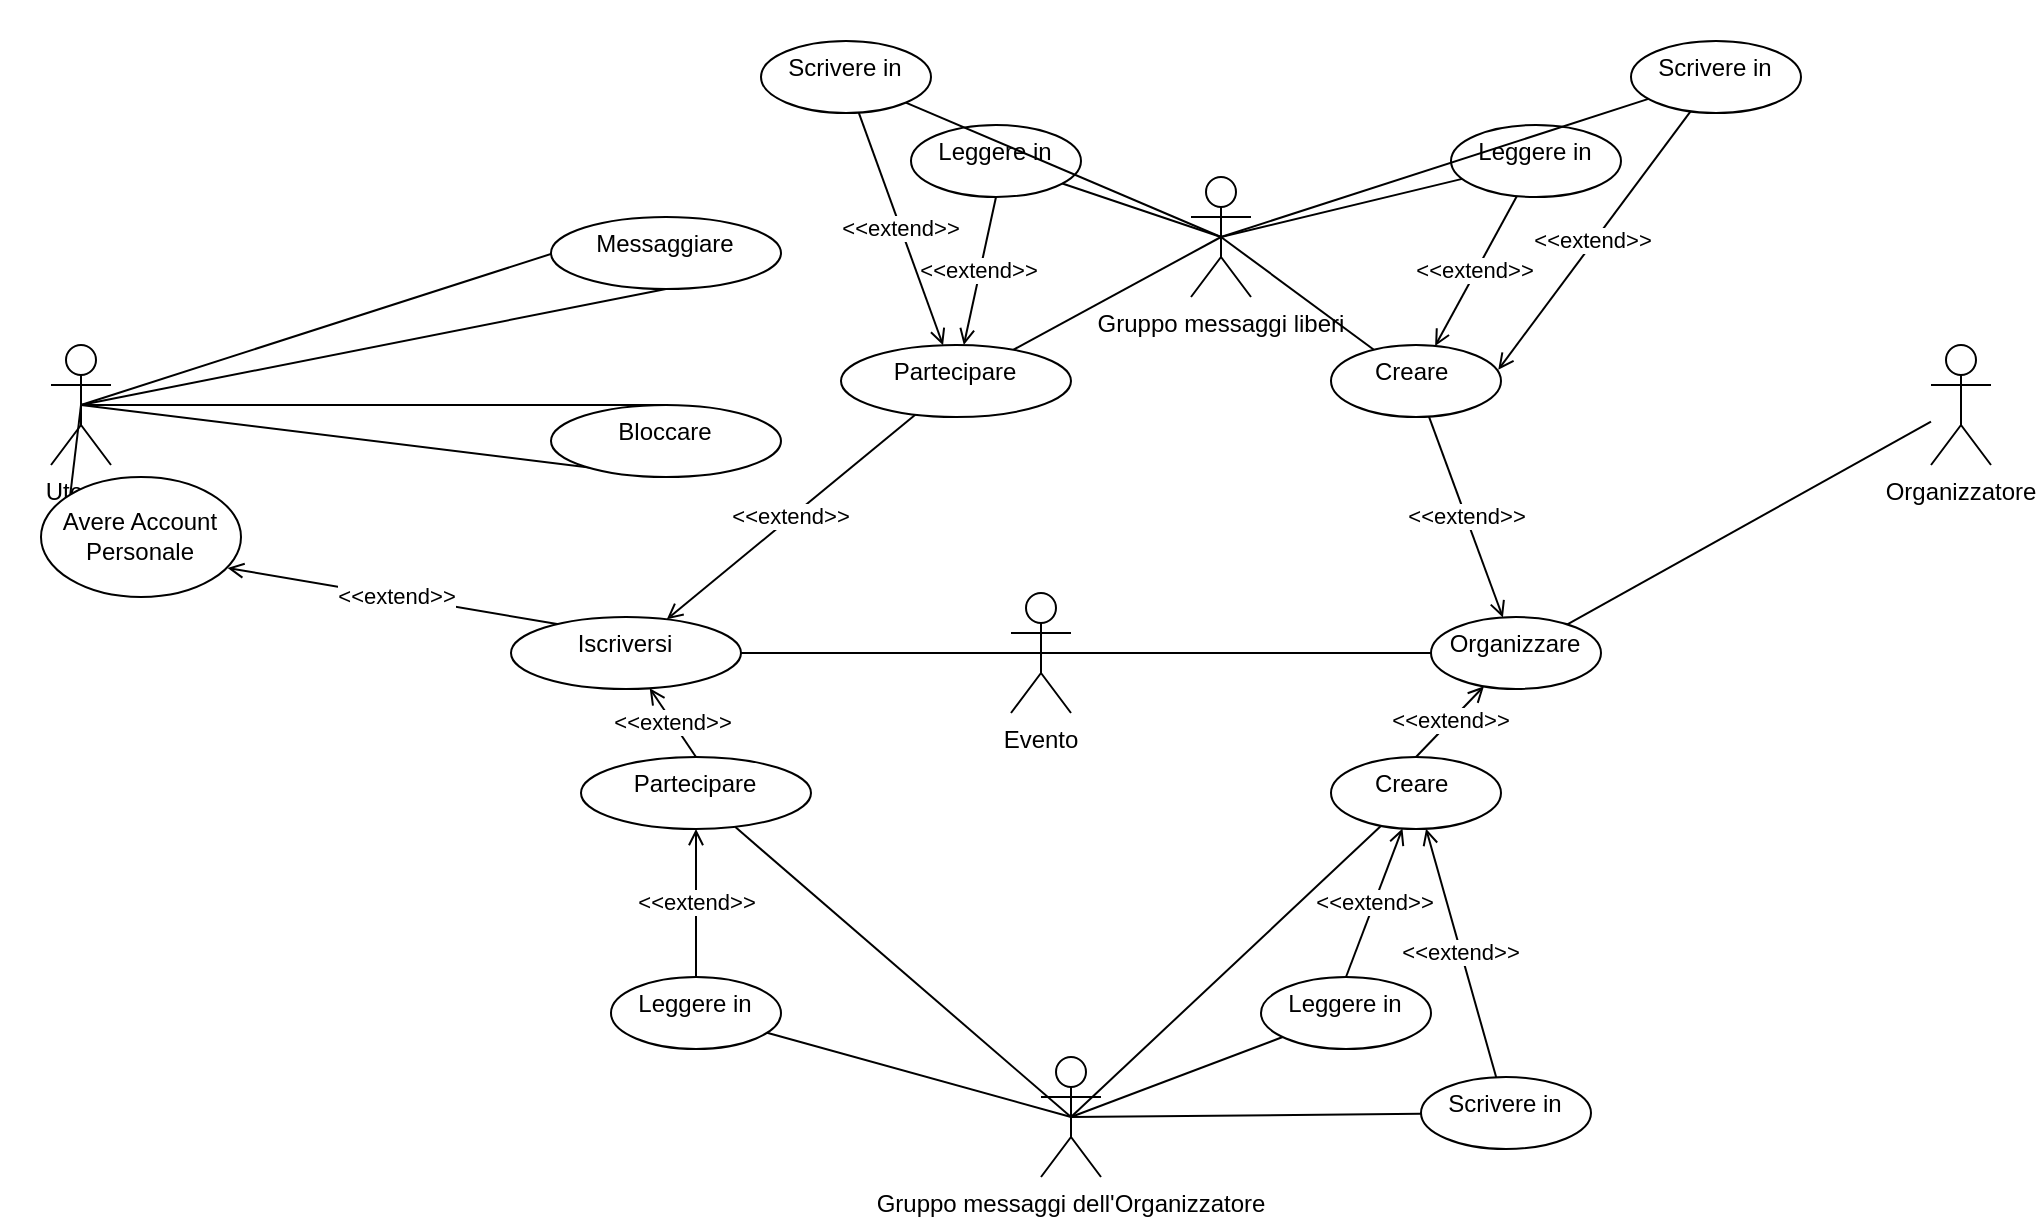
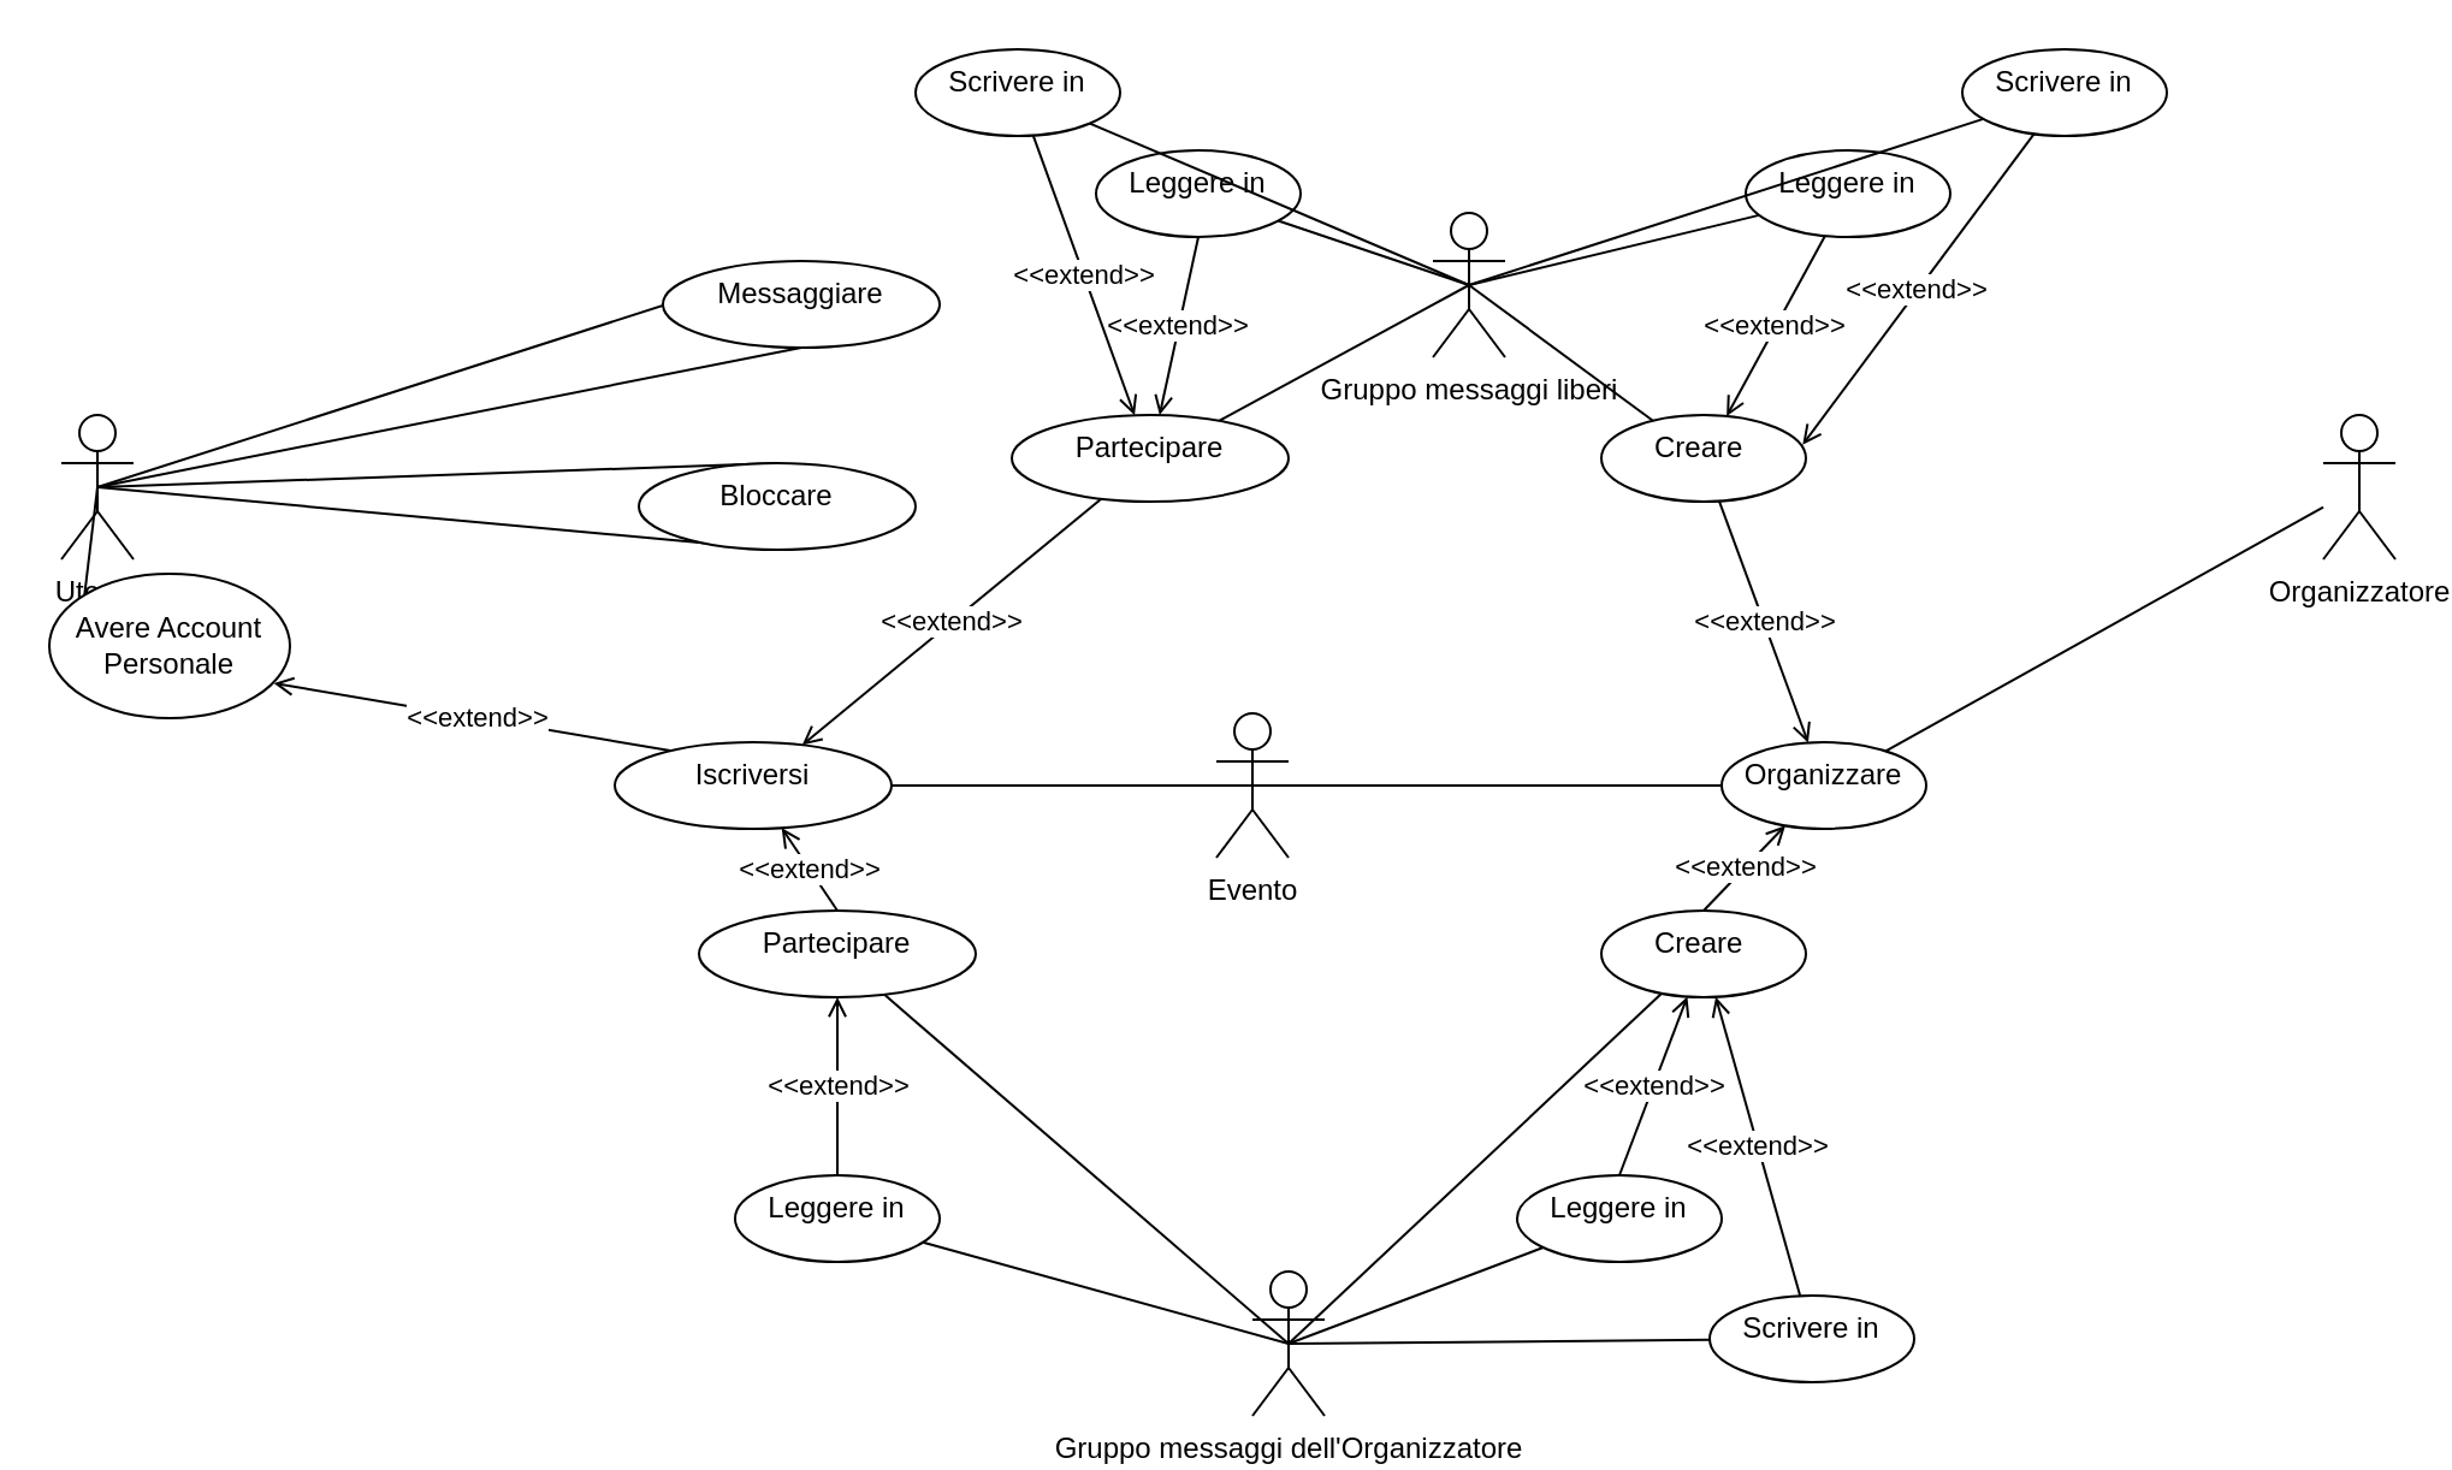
  <mxCell id="0" />
  <mxCell id="1" parent="0" />
  <mxCell id="2" value="" style="rounded=0;orthogonalLoop=1;jettySize=auto;html=1;endArrow=none;endFill=0;entryX=0.5;entryY=0;entryDx=0;entryDy=0;exitX=0.5;exitY=0.5;exitDx=0;exitDy=0;exitPerimeter=0;" edge="1" parent="1" source="5" target="7"><mxGeometry relative="1" as="geometry" /></mxCell>
  <mxCell id="3" style="edgeStyle=none;rounded=0;orthogonalLoop=1;jettySize=auto;html=1;entryX=0.5;entryY=0;entryDx=0;entryDy=0;endArrow=none;endFill=0;exitX=0.5;exitY=0.5;exitDx=0;exitDy=0;exitPerimeter=0;" edge="1" parent="1" source="5" target="9"><mxGeometry relative="1" as="geometry" /></mxCell>
  <mxCell id="4" value="&amp;lt;&amp;lt;extend&amp;gt;&amp;gt;" style="edgeStyle=none;rounded=0;orthogonalLoop=1;jettySize=auto;html=1;entryX=0.933;entryY=0.758;entryDx=0;entryDy=0;entryPerimeter=0;endArrow=open;endFill=0;exitX=0.233;exitY=0.115;exitDx=0;exitDy=0;exitPerimeter=0;startArrow=none;" edge="1" parent="1" source="20" target="52"><mxGeometry relative="1" as="geometry" /></mxCell>
  <mxCell id="5" value="Utente" style="shape=umlActor;verticalLabelPosition=bottom;verticalAlign=top;html=1;outlineConnect=0;" vertex="1" parent="1"><mxGeometry x="25" y="172" width="30" height="60" as="geometry" /></mxCell>
  <mxCell id="6" style="rounded=0;orthogonalLoop=1;jettySize=auto;html=1;entryX=0.5;entryY=0.5;entryDx=0;entryDy=0;entryPerimeter=0;endArrow=none;endFill=0;exitX=0.5;exitY=1;exitDx=0;exitDy=0;" edge="1" parent="1" source="7" target="5"><mxGeometry relative="1" as="geometry" /></mxCell>
  <mxCell id="7" value="Messaggiare" style="ellipse;whiteSpace=wrap;html=1;verticalAlign=top;" vertex="1" parent="1"><mxGeometry x="275" y="108" width="115" height="36" as="geometry" /></mxCell>
  <mxCell id="8" style="edgeStyle=none;rounded=0;orthogonalLoop=1;jettySize=auto;html=1;exitX=0.5;exitY=1;exitDx=0;exitDy=0;endArrow=none;endFill=0;entryX=0.5;entryY=0.5;entryDx=0;entryDy=0;entryPerimeter=0;" edge="1" parent="1" source="9" target="5"><mxGeometry relative="1" as="geometry"><mxPoint x="45" y="208" as="targetPoint" /></mxGeometry></mxCell>
- <mxCell id="9" value="Bloccare" style="ellipse;whiteSpace=wrap;html=1;verticalAlign=top;" vertex="1" parent="1"><mxGeometry x="275" y="202" width="115" height="36" as="geometry" /></mxCell>
+ <mxCell id="9" value="Bloccare" style="ellipse;whiteSpace=wrap;html=1;verticalAlign=top;" vertex="1" parent="1"><mxGeometry x="265" y="192" width="115" height="36" as="geometry" /></mxCell>
  <mxCell id="10" value="" style="edgeStyle=none;rounded=0;orthogonalLoop=1;jettySize=auto;html=1;endArrow=none;endFill=0;" edge="1" parent="1" source="11" target="15"><mxGeometry relative="1" as="geometry" /></mxCell>
  <mxCell id="11" value="Organizzatore" style="shape=umlActor;verticalLabelPosition=bottom;verticalAlign=top;html=1;outlineConnect=0;" vertex="1" parent="1"><mxGeometry x="965" y="172" width="30" height="60" as="geometry" /></mxCell>
  <mxCell id="12" style="edgeStyle=none;rounded=0;orthogonalLoop=1;jettySize=auto;html=1;entryX=0.5;entryY=0.5;entryDx=0;entryDy=0;entryPerimeter=0;endArrow=none;endFill=0;" edge="1" parent="1" source="15" target="16"><mxGeometry relative="1" as="geometry" /></mxCell>
  <mxCell id="13" value="&amp;lt;&amp;lt;extend&amp;gt;&amp;gt;" style="edgeStyle=none;rounded=0;orthogonalLoop=1;jettySize=auto;html=1;endArrow=open;endFill=0;" edge="1" parent="1" source="23" target="15"><mxGeometry relative="1" as="geometry" /></mxCell>
  <mxCell id="14" value="&amp;lt;&amp;lt;extend&amp;gt;&amp;gt;" style="edgeStyle=none;rounded=0;orthogonalLoop=1;jettySize=auto;html=1;endArrow=open;endFill=0;exitX=0.5;exitY=0;exitDx=0;exitDy=0;" edge="1" parent="1" source="41" target="15"><mxGeometry relative="1" as="geometry" /></mxCell>
  <mxCell id="15" value="Organizzare" style="ellipse;whiteSpace=wrap;html=1;verticalAlign=top;" vertex="1" parent="1"><mxGeometry x="715" y="308" width="85" height="36" as="geometry" /></mxCell>
  <mxCell id="16" value="Evento" style="shape=umlActor;verticalLabelPosition=bottom;verticalAlign=top;html=1;outlineConnect=0;" vertex="1" parent="1"><mxGeometry x="505" y="296" width="30" height="60" as="geometry" /></mxCell>
  <mxCell id="17" style="edgeStyle=none;rounded=0;orthogonalLoop=1;jettySize=auto;html=1;entryX=0.5;entryY=0.5;entryDx=0;entryDy=0;entryPerimeter=0;endArrow=none;endFill=0;" edge="1" parent="1" source="20" target="16"><mxGeometry relative="1" as="geometry" /></mxCell>
  <mxCell id="18" value="&amp;lt;&amp;lt;extend&amp;gt;&amp;gt;" style="edgeStyle=none;rounded=0;orthogonalLoop=1;jettySize=auto;html=1;endArrow=open;endFill=0;" edge="1" parent="1" source="28" target="20"><mxGeometry relative="1" as="geometry" /></mxCell>
  <mxCell id="19" value="&amp;lt;&amp;lt;extend&amp;gt;&amp;gt;" style="edgeStyle=none;rounded=0;orthogonalLoop=1;jettySize=auto;html=1;endArrow=open;endFill=0;exitX=0.5;exitY=0;exitDx=0;exitDy=0;" edge="1" parent="1" source="44" target="20"><mxGeometry relative="1" as="geometry" /></mxCell>
  <mxCell id="20" value="Iscriversi" style="ellipse;whiteSpace=wrap;html=1;verticalAlign=top;" vertex="1" parent="1"><mxGeometry x="255" y="308" width="115" height="36" as="geometry" /></mxCell>
  <mxCell id="21" style="edgeStyle=none;rounded=0;orthogonalLoop=1;jettySize=auto;html=1;entryX=0.5;entryY=0.5;entryDx=0;entryDy=0;entryPerimeter=0;endArrow=none;endFill=0;" edge="1" parent="1" source="23" target="24"><mxGeometry relative="1" as="geometry" /></mxCell>
  <mxCell id="22" value="&amp;lt;&amp;lt;extend&amp;gt;&amp;gt;" style="edgeStyle=none;rounded=0;orthogonalLoop=1;jettySize=auto;html=1;endArrow=open;endFill=0;" edge="1" parent="1" source="30" target="23"><mxGeometry relative="1" as="geometry" /></mxCell>
  <mxCell id="23" value="Creare&amp;nbsp;" style="ellipse;whiteSpace=wrap;html=1;verticalAlign=top;" vertex="1" parent="1"><mxGeometry x="665" y="172" width="85" height="36" as="geometry" /></mxCell>
  <mxCell id="24" value="Gruppo messaggi liberi" style="shape=umlActor;verticalLabelPosition=bottom;verticalAlign=top;html=1;outlineConnect=0;" vertex="1" parent="1"><mxGeometry x="595" y="88" width="30" height="60" as="geometry" /></mxCell>
  <mxCell id="25" style="edgeStyle=none;rounded=0;orthogonalLoop=1;jettySize=auto;html=1;entryX=0.5;entryY=0.5;entryDx=0;entryDy=0;entryPerimeter=0;endArrow=none;endFill=0;" edge="1" parent="1" source="28" target="24"><mxGeometry relative="1" as="geometry" /></mxCell>
  <mxCell id="26" value="&amp;lt;&amp;lt;extend&amp;gt;&amp;gt;" style="edgeStyle=none;rounded=0;orthogonalLoop=1;jettySize=auto;html=1;endArrow=open;endFill=0;exitX=0.5;exitY=1;exitDx=0;exitDy=0;" edge="1" parent="1" source="35" target="28"><mxGeometry relative="1" as="geometry" /></mxCell>
  <mxCell id="27" value="&amp;lt;&amp;lt;extend&amp;gt;&amp;gt;" style="edgeStyle=none;rounded=0;orthogonalLoop=1;jettySize=auto;html=1;endArrow=open;endFill=0;" edge="1" parent="1" source="37" target="28"><mxGeometry relative="1" as="geometry" /></mxCell>
  <mxCell id="28" value="Partecipare" style="ellipse;whiteSpace=wrap;html=1;verticalAlign=top;" vertex="1" parent="1"><mxGeometry x="420" y="172" width="115" height="36" as="geometry" /></mxCell>
  <mxCell id="29" style="edgeStyle=none;rounded=0;orthogonalLoop=1;jettySize=auto;html=1;entryX=0.5;entryY=0.5;entryDx=0;entryDy=0;entryPerimeter=0;endArrow=none;endFill=0;" edge="1" parent="1" source="30" target="24"><mxGeometry relative="1" as="geometry" /></mxCell>
  <mxCell id="30" value="Leggere in" style="ellipse;whiteSpace=wrap;html=1;verticalAlign=top;" vertex="1" parent="1"><mxGeometry x="725" y="62" width="85" height="36" as="geometry" /></mxCell>
  <mxCell id="31" style="edgeStyle=none;rounded=0;orthogonalLoop=1;jettySize=auto;html=1;endArrow=none;endFill=0;entryX=0.5;entryY=0.5;entryDx=0;entryDy=0;entryPerimeter=0;" edge="1" parent="1" source="33" target="24"><mxGeometry relative="1" as="geometry"><mxPoint x="635" y="78" as="targetPoint" /></mxGeometry></mxCell>
  <mxCell id="32" value="&amp;lt;&amp;lt;extend&amp;gt;&amp;gt;" style="edgeStyle=none;rounded=0;orthogonalLoop=1;jettySize=auto;html=1;endArrow=open;endFill=0;entryX=0.984;entryY=0.342;entryDx=0;entryDy=0;entryPerimeter=0;" edge="1" parent="1" source="33" target="23"><mxGeometry relative="1" as="geometry" /></mxCell>
  <mxCell id="33" value="Scrivere in" style="ellipse;whiteSpace=wrap;html=1;verticalAlign=top;" vertex="1" parent="1"><mxGeometry x="815" y="20" width="85" height="36" as="geometry" /></mxCell>
  <mxCell id="34" style="edgeStyle=none;rounded=0;orthogonalLoop=1;jettySize=auto;html=1;endArrow=none;endFill=0;entryX=0.5;entryY=0.5;entryDx=0;entryDy=0;entryPerimeter=0;" edge="1" parent="1" source="35" target="24"><mxGeometry relative="1" as="geometry"><mxPoint x="565" y="78" as="targetPoint" /></mxGeometry></mxCell>
  <mxCell id="35" value="Leggere in" style="ellipse;whiteSpace=wrap;html=1;verticalAlign=top;" vertex="1" parent="1"><mxGeometry x="455" y="62" width="85" height="36" as="geometry" /></mxCell>
  <mxCell id="36" style="edgeStyle=none;rounded=0;orthogonalLoop=1;jettySize=auto;html=1;entryX=0.5;entryY=0.5;entryDx=0;entryDy=0;entryPerimeter=0;endArrow=none;endFill=0;" edge="1" parent="1" source="37" target="24"><mxGeometry relative="1" as="geometry" /></mxCell>
  <mxCell id="37" value="Scrivere in" style="ellipse;whiteSpace=wrap;html=1;verticalAlign=top;" vertex="1" parent="1"><mxGeometry x="380" y="20" width="85" height="36" as="geometry" /></mxCell>
  <mxCell id="38" style="edgeStyle=none;rounded=0;orthogonalLoop=1;jettySize=auto;html=1;entryX=0.5;entryY=0.5;entryDx=0;entryDy=0;entryPerimeter=0;endArrow=none;endFill=0;" edge="1" parent="1" source="41" target="45"><mxGeometry relative="1" as="geometry" /></mxCell>
  <mxCell id="39" value="&amp;lt;&amp;lt;extend&amp;gt;&amp;gt;" style="edgeStyle=none;rounded=0;orthogonalLoop=1;jettySize=auto;html=1;endArrow=open;endFill=0;" edge="1" parent="1" source="51" target="41"><mxGeometry relative="1" as="geometry" /></mxCell>
  <mxCell id="40" value="&amp;lt;&amp;lt;extend&amp;gt;&amp;gt;" style="edgeStyle=none;rounded=0;orthogonalLoop=1;jettySize=auto;html=1;endArrow=open;endFill=0;exitX=0.5;exitY=0;exitDx=0;exitDy=0;" edge="1" parent="1" source="49" target="41"><mxGeometry relative="1" as="geometry" /></mxCell>
  <mxCell id="41" value="Creare&amp;nbsp;" style="ellipse;whiteSpace=wrap;html=1;verticalAlign=top;" vertex="1" parent="1"><mxGeometry x="665" y="378" width="85" height="36" as="geometry" /></mxCell>
  <mxCell id="42" style="edgeStyle=none;rounded=0;orthogonalLoop=1;jettySize=auto;html=1;entryX=0.5;entryY=0.5;entryDx=0;entryDy=0;entryPerimeter=0;endArrow=none;endFill=0;" edge="1" parent="1" source="44" target="45"><mxGeometry relative="1" as="geometry" /></mxCell>
  <mxCell id="43" value="&amp;lt;&amp;lt;extend&amp;gt;&amp;gt;" style="edgeStyle=none;rounded=0;orthogonalLoop=1;jettySize=auto;html=1;endArrow=open;endFill=0;exitX=0.5;exitY=0;exitDx=0;exitDy=0;" edge="1" parent="1" source="47" target="44"><mxGeometry relative="1" as="geometry" /></mxCell>
  <mxCell id="44" value="Partecipare" style="ellipse;whiteSpace=wrap;html=1;verticalAlign=top;" vertex="1" parent="1"><mxGeometry x="290" y="378" width="115" height="36" as="geometry" /></mxCell>
  <mxCell id="45" value="Gruppo messaggi dell'Organizzatore" style="shape=umlActor;verticalLabelPosition=bottom;verticalAlign=top;html=1;outlineConnect=0;" vertex="1" parent="1"><mxGeometry x="520" y="528" width="30" height="60" as="geometry" /></mxCell>
  <mxCell id="46" style="edgeStyle=none;rounded=0;orthogonalLoop=1;jettySize=auto;html=1;entryX=0.5;entryY=0.5;entryDx=0;entryDy=0;entryPerimeter=0;endArrow=none;endFill=0;" edge="1" parent="1" source="47" target="45"><mxGeometry relative="1" as="geometry" /></mxCell>
  <mxCell id="47" value="Leggere in" style="ellipse;whiteSpace=wrap;html=1;verticalAlign=top;" vertex="1" parent="1"><mxGeometry x="305" y="488" width="85" height="36" as="geometry" /></mxCell>
  <mxCell id="48" style="edgeStyle=none;rounded=0;orthogonalLoop=1;jettySize=auto;html=1;entryX=0.5;entryY=0.5;entryDx=0;entryDy=0;entryPerimeter=0;endArrow=none;endFill=0;" edge="1" parent="1" source="49" target="45"><mxGeometry relative="1" as="geometry" /></mxCell>
  <mxCell id="49" value="Leggere in" style="ellipse;whiteSpace=wrap;html=1;verticalAlign=top;" vertex="1" parent="1"><mxGeometry x="630" y="488" width="85" height="36" as="geometry" /></mxCell>
  <mxCell id="50" style="edgeStyle=none;rounded=0;orthogonalLoop=1;jettySize=auto;html=1;endArrow=none;endFill=0;entryX=0.5;entryY=0.5;entryDx=0;entryDy=0;entryPerimeter=0;" edge="1" parent="1" source="51" target="45"><mxGeometry relative="1" as="geometry"><mxPoint x="555" y="578" as="targetPoint" /></mxGeometry></mxCell>
  <mxCell id="51" value="Scrivere in" style="ellipse;whiteSpace=wrap;html=1;verticalAlign=top;" vertex="1" parent="1"><mxGeometry x="710" y="538" width="85" height="36" as="geometry" /></mxCell>
  <mxCell id="52" value="Avere Account Personale" style="ellipse;whiteSpace=wrap;html=1;" vertex="1" parent="1"><mxGeometry x="20" y="238" width="100" height="60" as="geometry" /></mxCell>
  <mxCell id="53" value="" style="edgeStyle=none;rounded=0;orthogonalLoop=1;jettySize=auto;html=1;entryX=0;entryY=0;entryDx=0;entryDy=0;endArrow=none;endFill=0;exitX=0.5;exitY=0.5;exitDx=0;exitDy=0;exitPerimeter=0;" edge="1" parent="1" source="5" target="52"><mxGeometry relative="1" as="geometry"><mxPoint x="40" y="202" as="sourcePoint" /><mxPoint x="281.795" y="312.14" as="targetPoint" /></mxGeometry></mxCell>
